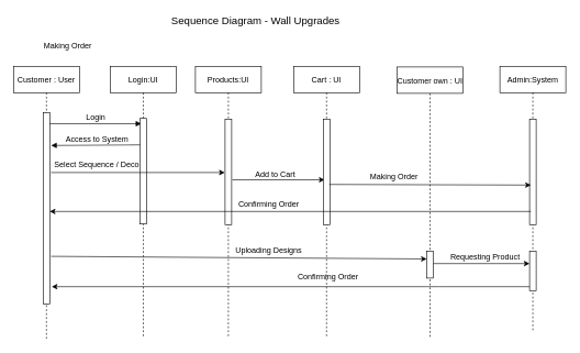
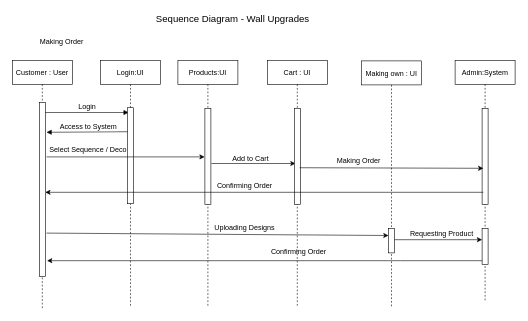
  <mxCell id="0" />
  <mxCell id="1" parent="0" />
  <mxCell id="2" value="Customer : User" style="shape=umlLifeline;perimeter=lifelinePerimeter;container=1;collapsible=0;recursiveResize=0;rounded=0;shadow=0;strokeWidth=1;" parent="1" vertex="1"><mxGeometry x="20" y="100" width="100" height="360" as="geometry" /></mxCell>
  <mxCell id="3" value="" style="points=[];perimeter=orthogonalPerimeter;rounded=0;shadow=0;strokeWidth=1;" parent="2" vertex="1"><mxGeometry x="45" y="70" width="10" height="290" as="geometry" /></mxCell>
  <mxCell id="4" value="Products:UI" style="shape=umlLifeline;perimeter=lifelinePerimeter;container=1;collapsible=0;recursiveResize=0;rounded=0;shadow=0;strokeWidth=1;" parent="1" vertex="1"><mxGeometry x="296" y="100" width="100" height="410" as="geometry" /></mxCell>
  <mxCell id="5" value="" style="points=[];perimeter=orthogonalPerimeter;rounded=0;shadow=0;strokeWidth=1;" parent="4" vertex="1"><mxGeometry x="45" y="80" width="10" height="160" as="geometry" /></mxCell>
  <mxCell id="6" value="" style="endArrow=classic;html=1;fontSize=12;exitX=0.6;exitY=0.575;exitDx=0;exitDy=0;exitPerimeter=0;" parent="4" edge="1"><mxGeometry width="50" height="50" relative="1" as="geometry"><mxPoint x="56" y="172" as="sourcePoint" /><mxPoint x="196" y="172" as="targetPoint" /></mxGeometry></mxCell>
  <mxCell id="7" value="Login " style="verticalAlign=bottom;endArrow=block;shadow=0;strokeWidth=1;entryX=0.2;entryY=-0.006;entryDx=0;entryDy=0;entryPerimeter=0;fontSize=12;" parent="1" edge="1"><mxGeometry relative="1" as="geometry"><mxPoint x="75" y="187.04" as="sourcePoint" /><mxPoint x="214" y="187.04" as="targetPoint" /></mxGeometry></mxCell>
  <mxCell id="8" value="Access to System" style="verticalAlign=bottom;endArrow=block;shadow=0;strokeWidth=1;exitX=0.5;exitY=0.25;exitDx=0;exitDy=0;exitPerimeter=0;fontSize=12;" parent="1" edge="1"><mxGeometry relative="1" as="geometry"><mxPoint x="217" y="219" as="sourcePoint" /><mxPoint x="77" y="220" as="targetPoint" /></mxGeometry></mxCell>
  <mxCell id="9" value="Cart : UI" style="shape=umlLifeline;perimeter=lifelinePerimeter;container=1;collapsible=0;recursiveResize=0;rounded=0;shadow=0;strokeWidth=1;" parent="1" vertex="1"><mxGeometry x="445" y="100" width="100" height="410" as="geometry" /></mxCell>
  <mxCell id="10" value="" style="points=[];perimeter=orthogonalPerimeter;rounded=0;shadow=0;strokeWidth=1;" parent="9" vertex="1"><mxGeometry x="45" y="80" width="10" height="160" as="geometry" /></mxCell>
- <mxCell id="11" value="Customer own : UI" style="shape=umlLifeline;perimeter=lifelinePerimeter;container=1;collapsible=0;recursiveResize=0;rounded=0;shadow=0;strokeWidth=1;" parent="1" vertex="1"><mxGeometry x="602" y="101" width="100" height="409" as="geometry" /></mxCell>
+ <mxCell id="11" value="Making own : UI" style="shape=umlLifeline;perimeter=lifelinePerimeter;container=1;collapsible=0;recursiveResize=0;rounded=0;shadow=0;strokeWidth=1;" parent="1" vertex="1"><mxGeometry x="602" y="101" width="100" height="409" as="geometry" /></mxCell>
  <mxCell id="12" value="" style="points=[];perimeter=orthogonalPerimeter;rounded=0;shadow=0;strokeWidth=1;" parent="11" vertex="1"><mxGeometry x="45" y="279" width="10" height="41" as="geometry" /></mxCell>
  <mxCell id="13" value="Admin:System" style="shape=umlLifeline;perimeter=lifelinePerimeter;container=1;collapsible=0;recursiveResize=0;rounded=0;shadow=0;strokeWidth=1;" parent="1" vertex="1"><mxGeometry x="758" y="100" width="100" height="300" as="geometry" /></mxCell>
  <mxCell id="14" value="" style="points=[];perimeter=orthogonalPerimeter;rounded=0;shadow=0;strokeWidth=1;" parent="13" vertex="1"><mxGeometry x="45" y="80" width="10" height="160" as="geometry" /></mxCell>
  <mxCell id="15" value="Login:UI" style="shape=umlLifeline;perimeter=lifelinePerimeter;container=1;collapsible=0;recursiveResize=0;rounded=0;shadow=0;strokeWidth=1;" parent="1" vertex="1"><mxGeometry x="167" y="100" width="100" height="410" as="geometry" /></mxCell>
  <mxCell id="16" value="" style="points=[];perimeter=orthogonalPerimeter;rounded=0;shadow=0;strokeWidth=1;" parent="15" vertex="1"><mxGeometry x="45" y="79" width="10" height="160" as="geometry" /></mxCell>
  <mxCell id="17" value="" style="endArrow=classic;html=1;" parent="1" edge="1"><mxGeometry width="50" height="50" relative="1" as="geometry"><mxPoint x="77" y="261" as="sourcePoint" /><mxPoint x="340.5" y="261" as="targetPoint" /></mxGeometry></mxCell>
  <mxCell id="18" value="Select Sequence / Deco" style="text;html=1;align=center;verticalAlign=middle;resizable=0;points=[];autosize=1;strokeColor=none;" parent="1" vertex="1"><mxGeometry x="81" y="240" width="130" height="20" as="geometry" /></mxCell>
  <mxCell id="19" value="Add to Cart" style="text;html=1;align=center;verticalAlign=middle;resizable=0;points=[];autosize=1;strokeColor=none;fontSize=12;" parent="1" vertex="1"><mxGeometry x="377" y="255" width="80" height="20" as="geometry" /></mxCell>
  <mxCell id="20" value="" style="endArrow=classic;html=1;fontSize=12;entryX=0.2;entryY=0.625;entryDx=0;entryDy=0;entryPerimeter=0;exitX=0.9;exitY=0.619;exitDx=0;exitDy=0;exitPerimeter=0;" parent="1" source="10" target="14" edge="1"><mxGeometry width="50" height="50" relative="1" as="geometry"><mxPoint x="507" y="280" as="sourcePoint" /><mxPoint x="557" y="280" as="targetPoint" /></mxGeometry></mxCell>
  <mxCell id="21" value="Making Order" style="text;html=1;align=center;verticalAlign=middle;resizable=0;points=[];autosize=1;strokeColor=none;fontSize=12;" parent="1" vertex="1"><mxGeometry x="552" y="258" width="90" height="20" as="geometry" /></mxCell>
  <mxCell id="22" value="" style="endArrow=classic;html=1;fontSize=12;exitX=0.4;exitY=0.875;exitDx=0;exitDy=0;exitPerimeter=0;" parent="1" edge="1"><mxGeometry width="50" height="50" relative="1" as="geometry"><mxPoint x="805" y="320" as="sourcePoint" /><mxPoint x="75" y="320" as="targetPoint" /></mxGeometry></mxCell>
  <mxCell id="23" value="Confirming Order " style="text;html=1;align=center;verticalAlign=middle;resizable=0;points=[];autosize=1;strokeColor=none;fontSize=12;" parent="1" vertex="1"><mxGeometry x="352" y="300" width="110" height="20" as="geometry" /></mxCell>
  <mxCell id="24" value="" style="points=[];perimeter=orthogonalPerimeter;rounded=0;shadow=0;strokeWidth=1;" parent="1" vertex="1"><mxGeometry x="803" y="380" width="10" height="60" as="geometry" /></mxCell>
  <mxCell id="25" value="" style="endArrow=classic;html=1;fontSize=12;entryX=0;entryY=0.293;entryDx=0;entryDy=0;entryPerimeter=0;" parent="1" target="12" edge="1"><mxGeometry width="50" height="50" relative="1" as="geometry"><mxPoint x="77" y="388" as="sourcePoint" /><mxPoint x="637" y="388" as="targetPoint" /></mxGeometry></mxCell>
  <mxCell id="26" value="Uploading Designs " style="text;html=1;align=center;verticalAlign=middle;resizable=0;points=[];autosize=1;strokeColor=none;fontSize=12;" parent="1" vertex="1"><mxGeometry x="347" y="370" width="120" height="20" as="geometry" /></mxCell>
  <mxCell id="27" value="" style="endArrow=classic;html=1;fontSize=12;exitX=1;exitY=0.463;exitDx=0;exitDy=0;exitPerimeter=0;" parent="1" source="12" edge="1"><mxGeometry width="50" height="50" relative="1" as="geometry"><mxPoint x="667" y="399" as="sourcePoint" /><mxPoint x="803" y="399" as="targetPoint" /></mxGeometry></mxCell>
  <mxCell id="28" value="" style="endArrow=classic;html=1;fontSize=12;exitX=0;exitY=0.9;exitDx=0;exitDy=0;exitPerimeter=0;" parent="1" source="24" edge="1"><mxGeometry width="50" height="50" relative="1" as="geometry"><mxPoint x="797" y="434" as="sourcePoint" /><mxPoint x="78" y="434" as="targetPoint" /><Array as="points"><mxPoint x="657" y="434" /></Array></mxGeometry></mxCell>
  <mxCell id="29" value="&amp;nbsp;&amp;nbsp;&amp;nbsp;&amp;nbsp;&amp;nbsp;&amp;nbsp;&amp;nbsp;&amp;nbsp;&amp;nbsp;&amp;nbsp;&amp;nbsp;&amp;nbsp;&amp;nbsp;&amp;nbsp;&amp;nbsp;&amp;nbsp; Requesting Product " style="text;html=1;align=center;verticalAlign=middle;resizable=0;points=[];autosize=1;strokeColor=none;fontSize=12;" parent="1" vertex="1"><mxGeometry x="617" y="380" width="180" height="20" as="geometry" /></mxCell>
  <mxCell id="30" value="Confirming Order" style="text;html=1;align=center;verticalAlign=middle;resizable=0;points=[];autosize=1;strokeColor=none;fontSize=12;" parent="1" vertex="1"><mxGeometry x="442" y="410" width="110" height="20" as="geometry" /></mxCell>
  <mxCell id="31" value="&lt;font style=&quot;font-size: 16px&quot;&gt;Sequence Diagram - Wall Upgrades &lt;/font&gt;" style="text;html=1;align=center;verticalAlign=middle;resizable=0;points=[];autosize=1;strokeColor=none;" parent="1" vertex="1"><mxGeometry x="252" y="20" width="270" height="20" as="geometry" /></mxCell>
  <mxCell id="32" value="" style="endArrow=none;dashed=1;html=1;" edge="1" parent="1"><mxGeometry width="50" height="50" relative="1" as="geometry"><mxPoint x="70" y="513" as="sourcePoint" /><mxPoint x="70" y="460" as="targetPoint" /></mxGeometry></mxCell>
  <mxCell id="33" value="" style="endArrow=none;dashed=1;html=1;" edge="1" parent="1" target="24"><mxGeometry width="50" height="50" relative="1" as="geometry"><mxPoint x="808" y="500" as="sourcePoint" /><mxPoint x="837" y="440" as="targetPoint" /></mxGeometry></mxCell>
  <mxCell id="34" value="Making Order " style="text;html=1;align=center;verticalAlign=middle;resizable=0;points=[];autosize=1;strokeColor=none;" vertex="1" parent="1"><mxGeometry x="57" y="60" width="90" height="20" as="geometry" /></mxCell>
